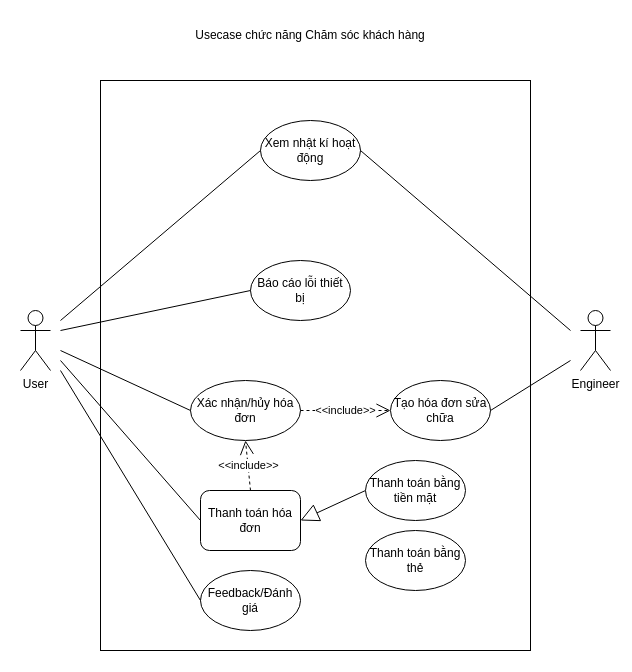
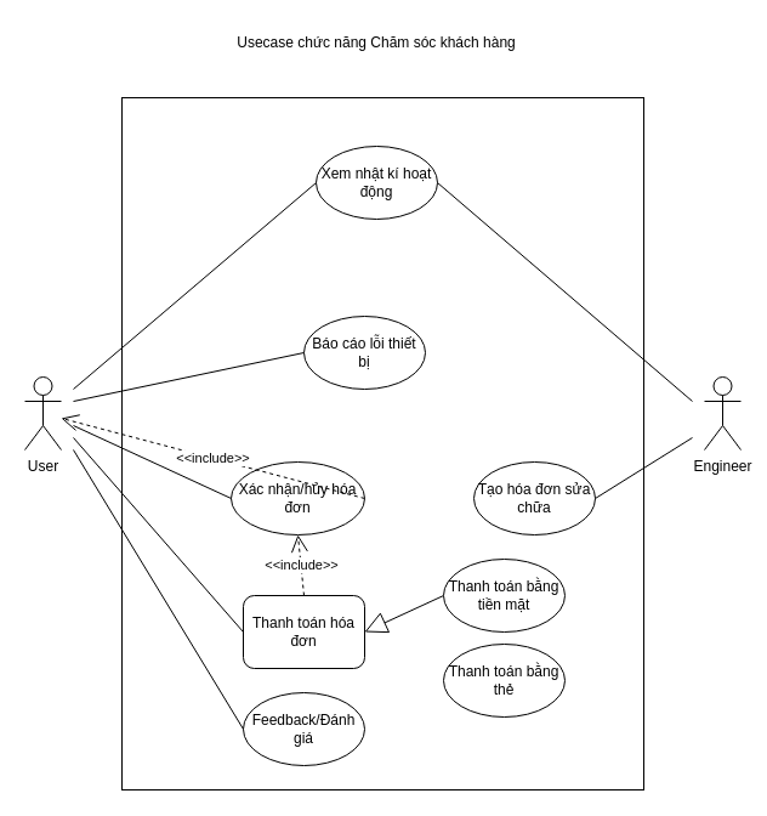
  <mxCell id="0" />
  <mxCell id="1" parent="0" />
  <mxCell id="2" value="Usecase chức năng Chăm sóc khách hàng " style="text;html=1;align=center;verticalAlign=middle;whiteSpace=wrap;rounded=0;" parent="1" vertex="1"><mxGeometry x="180" y="20" width="260" height="30" as="geometry" /></mxCell>
  <mxCell id="3" value="" style="rounded=0;whiteSpace=wrap;html=1;" parent="1" vertex="1"><mxGeometry x="100" y="80" width="430" height="570" as="geometry" /></mxCell>
  <mxCell id="4" value="User" style="shape=umlActor;verticalLabelPosition=bottom;verticalAlign=top;html=1;" parent="1" vertex="1"><mxGeometry x="20" y="310" width="30" height="60" as="geometry" /></mxCell>
  <mxCell id="5" value="Xem nhật kí hoạt động " style="ellipse;whiteSpace=wrap;html=1;" parent="1" vertex="1"><mxGeometry x="260" y="120" width="100" height="60" as="geometry" /></mxCell>
  <mxCell id="6" value="&lt;div&gt;Báo cáo lỗi thiết bị&lt;/div&gt;" style="ellipse;whiteSpace=wrap;html=1;" parent="1" vertex="1"><mxGeometry x="250" y="260" width="100" height="60" as="geometry" /></mxCell>
  <mxCell id="7" value="Engineer" style="shape=umlActor;verticalLabelPosition=bottom;verticalAlign=top;html=1;outlineConnect=0;" parent="1" vertex="1"><mxGeometry x="580" y="310" width="30" height="60" as="geometry" /></mxCell>
  <mxCell id="8" value="Tạo hóa đơn sửa chữa" style="ellipse;whiteSpace=wrap;html=1;" parent="1" vertex="1"><mxGeometry x="390" y="380" width="100" height="60" as="geometry" /></mxCell>
  <mxCell id="9" value="Thanh toán hóa đơn" style="whiteSpace=wrap;html=1;rounded=1;" parent="1" vertex="1"><mxGeometry x="200" y="490" width="100" height="60" as="geometry" /></mxCell>
  <mxCell id="10" value="Xác nhận/hủy hóa đơn" style="ellipse;whiteSpace=wrap;html=1;" parent="1" vertex="1"><mxGeometry x="190" y="380" width="110" height="60" as="geometry" /></mxCell>
  <mxCell id="11" value="" style="endArrow=none;html=1;rounded=0;entryX=0;entryY=0.5;entryDx=0;entryDy=0;" parent="1" target="6" edge="1"><mxGeometry width="50" height="50" relative="1" as="geometry"><mxPoint x="60" y="330" as="sourcePoint" /><mxPoint x="350" y="340" as="targetPoint" /></mxGeometry></mxCell>
  <mxCell id="12" value="" style="endArrow=none;html=1;rounded=0;exitX=1;exitY=0.5;exitDx=0;exitDy=0;" parent="1" source="5" edge="1"><mxGeometry width="50" height="50" relative="1" as="geometry"><mxPoint x="300" y="390" as="sourcePoint" /><mxPoint x="570" y="330" as="targetPoint" /></mxGeometry></mxCell>
  <mxCell id="13" value="" style="endArrow=none;html=1;rounded=0;exitX=1;exitY=0.5;exitDx=0;exitDy=0;" parent="1" source="8" edge="1"><mxGeometry width="50" height="50" relative="1" as="geometry"><mxPoint x="300" y="390" as="sourcePoint" /><mxPoint x="570" y="360" as="targetPoint" /></mxGeometry></mxCell>
  <mxCell id="14" value="Feedback/Đánh giá" style="ellipse;whiteSpace=wrap;html=1;" parent="1" vertex="1"><mxGeometry x="200" y="570" width="100" height="60" as="geometry" /></mxCell>
  <mxCell id="15" value="" style="endArrow=none;html=1;rounded=0;entryX=0;entryY=0.5;entryDx=0;entryDy=0;" parent="1" target="10" edge="1"><mxGeometry width="50" height="50" relative="1" as="geometry"><mxPoint x="60" y="350" as="sourcePoint" /><mxPoint x="170" y="280" as="targetPoint" /></mxGeometry></mxCell>
  <mxCell id="16" value="" style="endArrow=none;html=1;rounded=0;entryX=0;entryY=0.5;entryDx=0;entryDy=0;" parent="1" target="9" edge="1"><mxGeometry width="50" height="50" relative="1" as="geometry"><mxPoint x="60" y="360" as="sourcePoint" /><mxPoint x="170" y="370" as="targetPoint" /></mxGeometry></mxCell>
  <mxCell id="17" value="" style="endArrow=none;html=1;rounded=0;entryX=0;entryY=0.5;entryDx=0;entryDy=0;" parent="1" target="14" edge="1"><mxGeometry width="50" height="50" relative="1" as="geometry"><mxPoint x="60" y="370" as="sourcePoint" /><mxPoint x="170" y="460" as="targetPoint" /></mxGeometry></mxCell>
  <mxCell id="18" value="&amp;lt;&amp;lt;include&amp;gt;&amp;gt;" style="endArrow=open;endSize=12;dashed=1;html=1;rounded=0;exitX=0.5;exitY=0;exitDx=0;exitDy=0;entryX=0.5;entryY=1;entryDx=0;entryDy=0;" parent="1" source="9" target="10" edge="1"><mxGeometry width="160" relative="1" as="geometry"><mxPoint x="240" y="370" as="sourcePoint" /><mxPoint x="400" y="370" as="targetPoint" /><mxPoint as="offset" /></mxGeometry></mxCell>
  <mxCell id="19" value="" style="endArrow=none;html=1;rounded=0;entryX=0;entryY=0.5;entryDx=0;entryDy=0;" parent="1" target="5" edge="1"><mxGeometry width="50" height="50" relative="1" as="geometry"><mxPoint x="60" y="320" as="sourcePoint" /><mxPoint x="300" y="220" as="targetPoint" /></mxGeometry></mxCell>
- <mxCell id="20" value="&amp;lt;&amp;lt;include&amp;gt;&amp;gt;" style="endArrow=open;endSize=12;dashed=1;html=1;rounded=0;exitX=1;exitY=0.5;exitDx=0;exitDy=0;entryX=0;entryY=0.5;entryDx=0;entryDy=0;" parent="1" source="10" target="8" edge="1"><mxGeometry width="160" relative="1" as="geometry"><mxPoint x="270" y="500" as="sourcePoint" /><mxPoint x="270" y="450" as="targetPoint" /><mxPoint as="offset" /></mxGeometry></mxCell>
+ <mxCell id="20" value="&amp;lt;&amp;lt;include&amp;gt;&amp;gt;" style="endArrow=open;endSize=12;dashed=1;html=1;rounded=0;exitX=1;exitY=0.5;exitDx=0;exitDy=0;" parent="1" source="10" target="4" edge="1"><mxGeometry width="160" relative="1" as="geometry"><mxPoint x="270" y="500" as="sourcePoint" /><mxPoint x="270" y="450" as="targetPoint" /><mxPoint as="offset" /></mxGeometry></mxCell>
  <mxCell id="21" value="" style="endArrow=block;endSize=16;endFill=0;html=1;rounded=0;entryX=1;entryY=0.5;entryDx=0;entryDy=0;exitX=0;exitY=0.5;exitDx=0;exitDy=0;" parent="1" source="22" target="9" edge="1"><mxGeometry width="160" relative="1" as="geometry"><mxPoint x="430" y="531.471" as="sourcePoint" /><mxPoint x="300" y="508.53" as="targetPoint" /></mxGeometry></mxCell>
  <mxCell id="22" value="Thanh toán bằng tiền mặt" style="ellipse;whiteSpace=wrap;html=1;" parent="1" vertex="1"><mxGeometry x="365" y="460" width="100" height="60" as="geometry" /></mxCell>
  <mxCell id="23" value="Thanh toán bằng thẻ" style="ellipse;whiteSpace=wrap;html=1;" parent="1" vertex="1"><mxGeometry x="365" y="530" width="100" height="60" as="geometry" /></mxCell>
